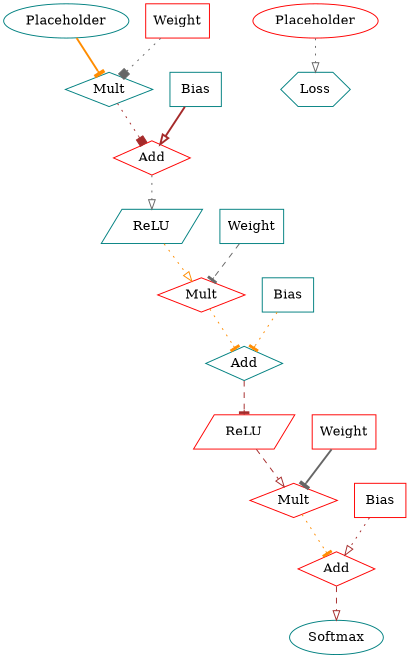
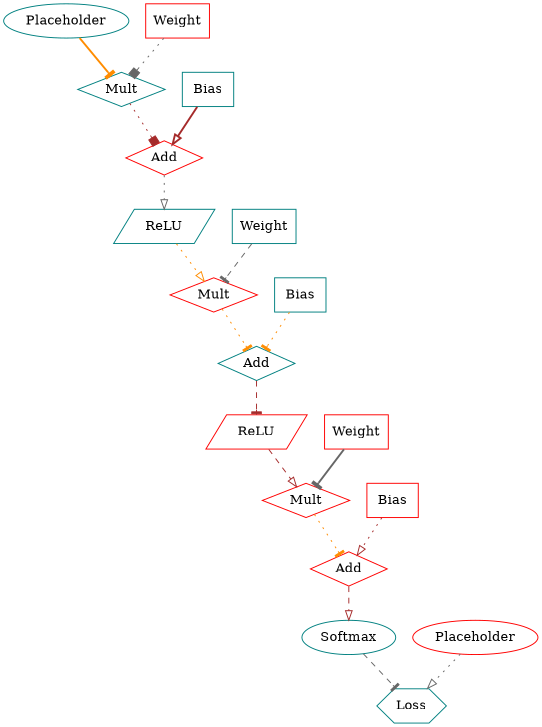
  digraph {
    rankdir=TB
    node [shape=diamond color=teal]
    edge [color=brown style=dotted arrowhead=tee]
    n1 [label=Placeholder shape=ellipse]
    n2 [label=Mult]
    n3 [label=Placeholder shape=ellipse color=red]
    n4 [label=Loss shape=hexagon]
    n5 [label=Weight shape=box color=red]
    n6 [label=Bias shape=box]
    n7 [label=Add color=red]
    n8 [label=ReLU shape=parallelogram]
    n9 [label=Mult color=red]
    n10 [label=Weight shape=box]
    n11 [label=Bias shape=box]
    n12 [label=Add]
    n13 [label=ReLU shape=parallelogram color=red]
    n14 [label=Mult color=red]
    n15 [label=Weight shape=box color=red]
    n16 [label=Bias shape=box color=red]
    n17 [label=Add color=red]
    n18 [label=Softmax shape=oval]
    n1 -> n2 [color=darkorange style=bold]
    n2 -> n7 [arrowhead=box]
    n3 -> n4 [color=gray40 arrowhead=onormal]
    n5 -> n2 [color=gray40 arrowhead=box]
    n6 -> n7 [style=bold arrowhead=onormal]
    n7 -> n8 [color=gray40 arrowhead=onormal]
    n8 -> n9 [color=darkorange arrowhead=onormal]
    n9 -> n12 [color=darkorange]
    n10 -> n9 [color=gray40 style=dashed]
    n11 -> n12 [color=darkorange]
    n12 -> n13 [style=dashed]
    n13 -> n14 [style=dashed arrowhead=onormal]
    n14 -> n17 [color=darkorange]
    n15 -> n14 [color=gray40 style=bold]
    n16 -> n17 [arrowhead=onormal]
    n17 -> n18 [style=dashed arrowhead=onormal]
+   n18 -> n4 [color=gray40 style=dashed]
  }
